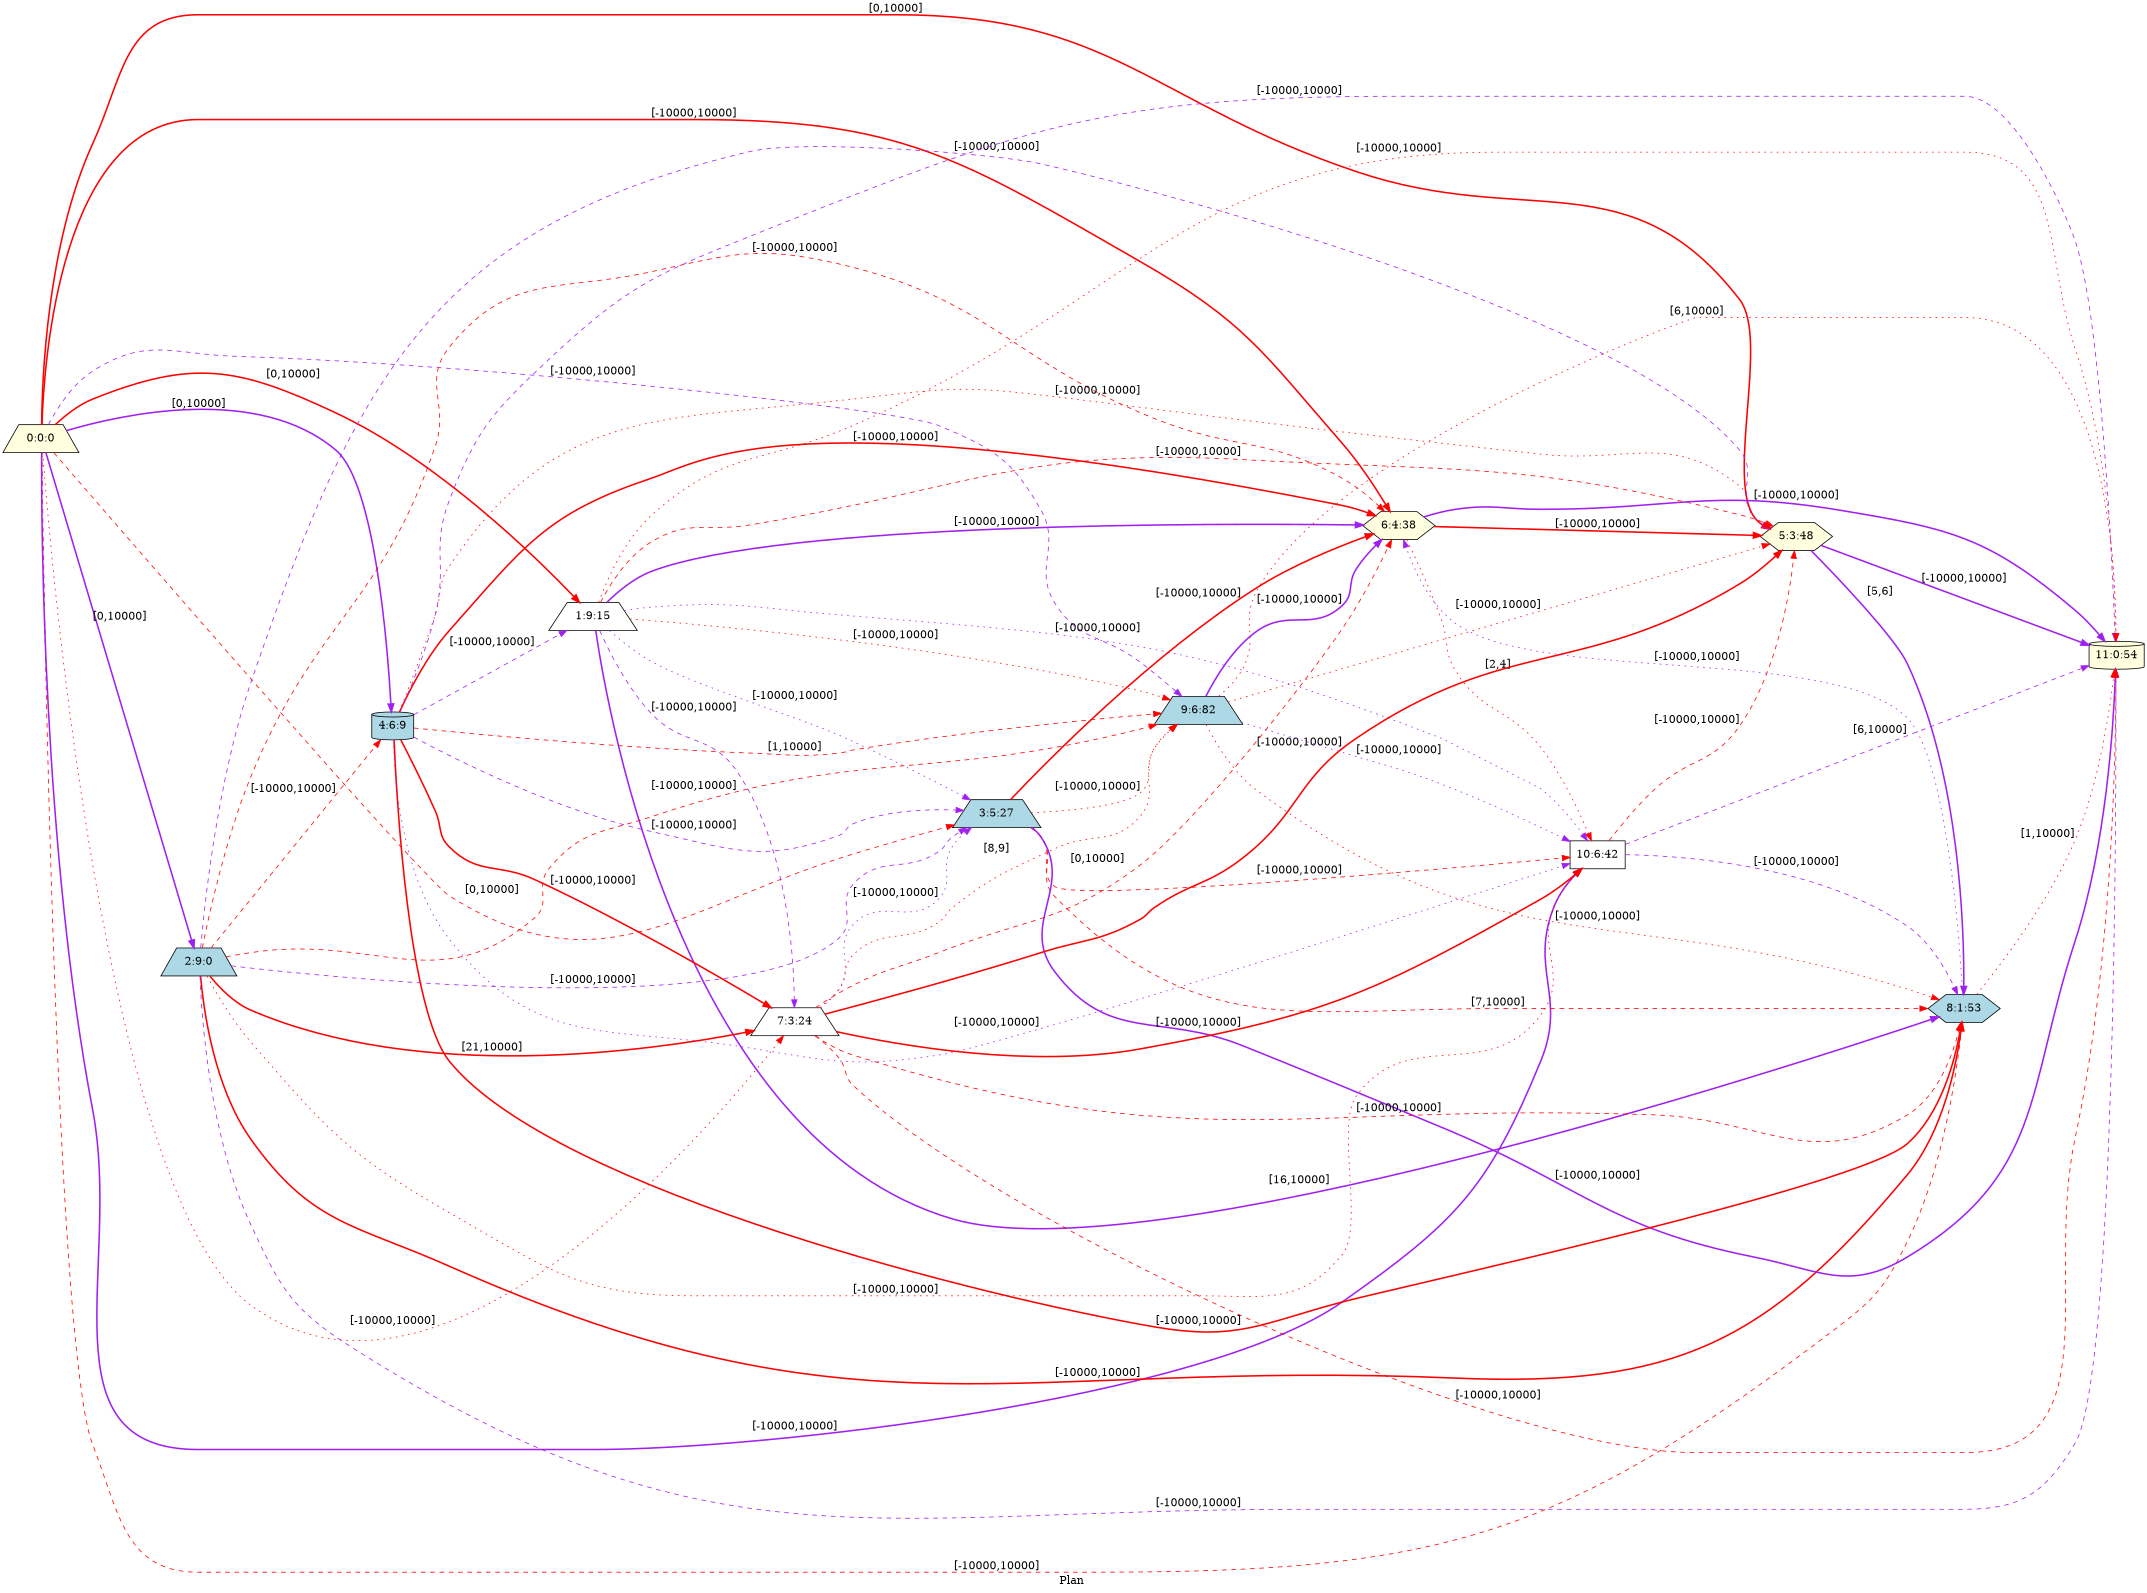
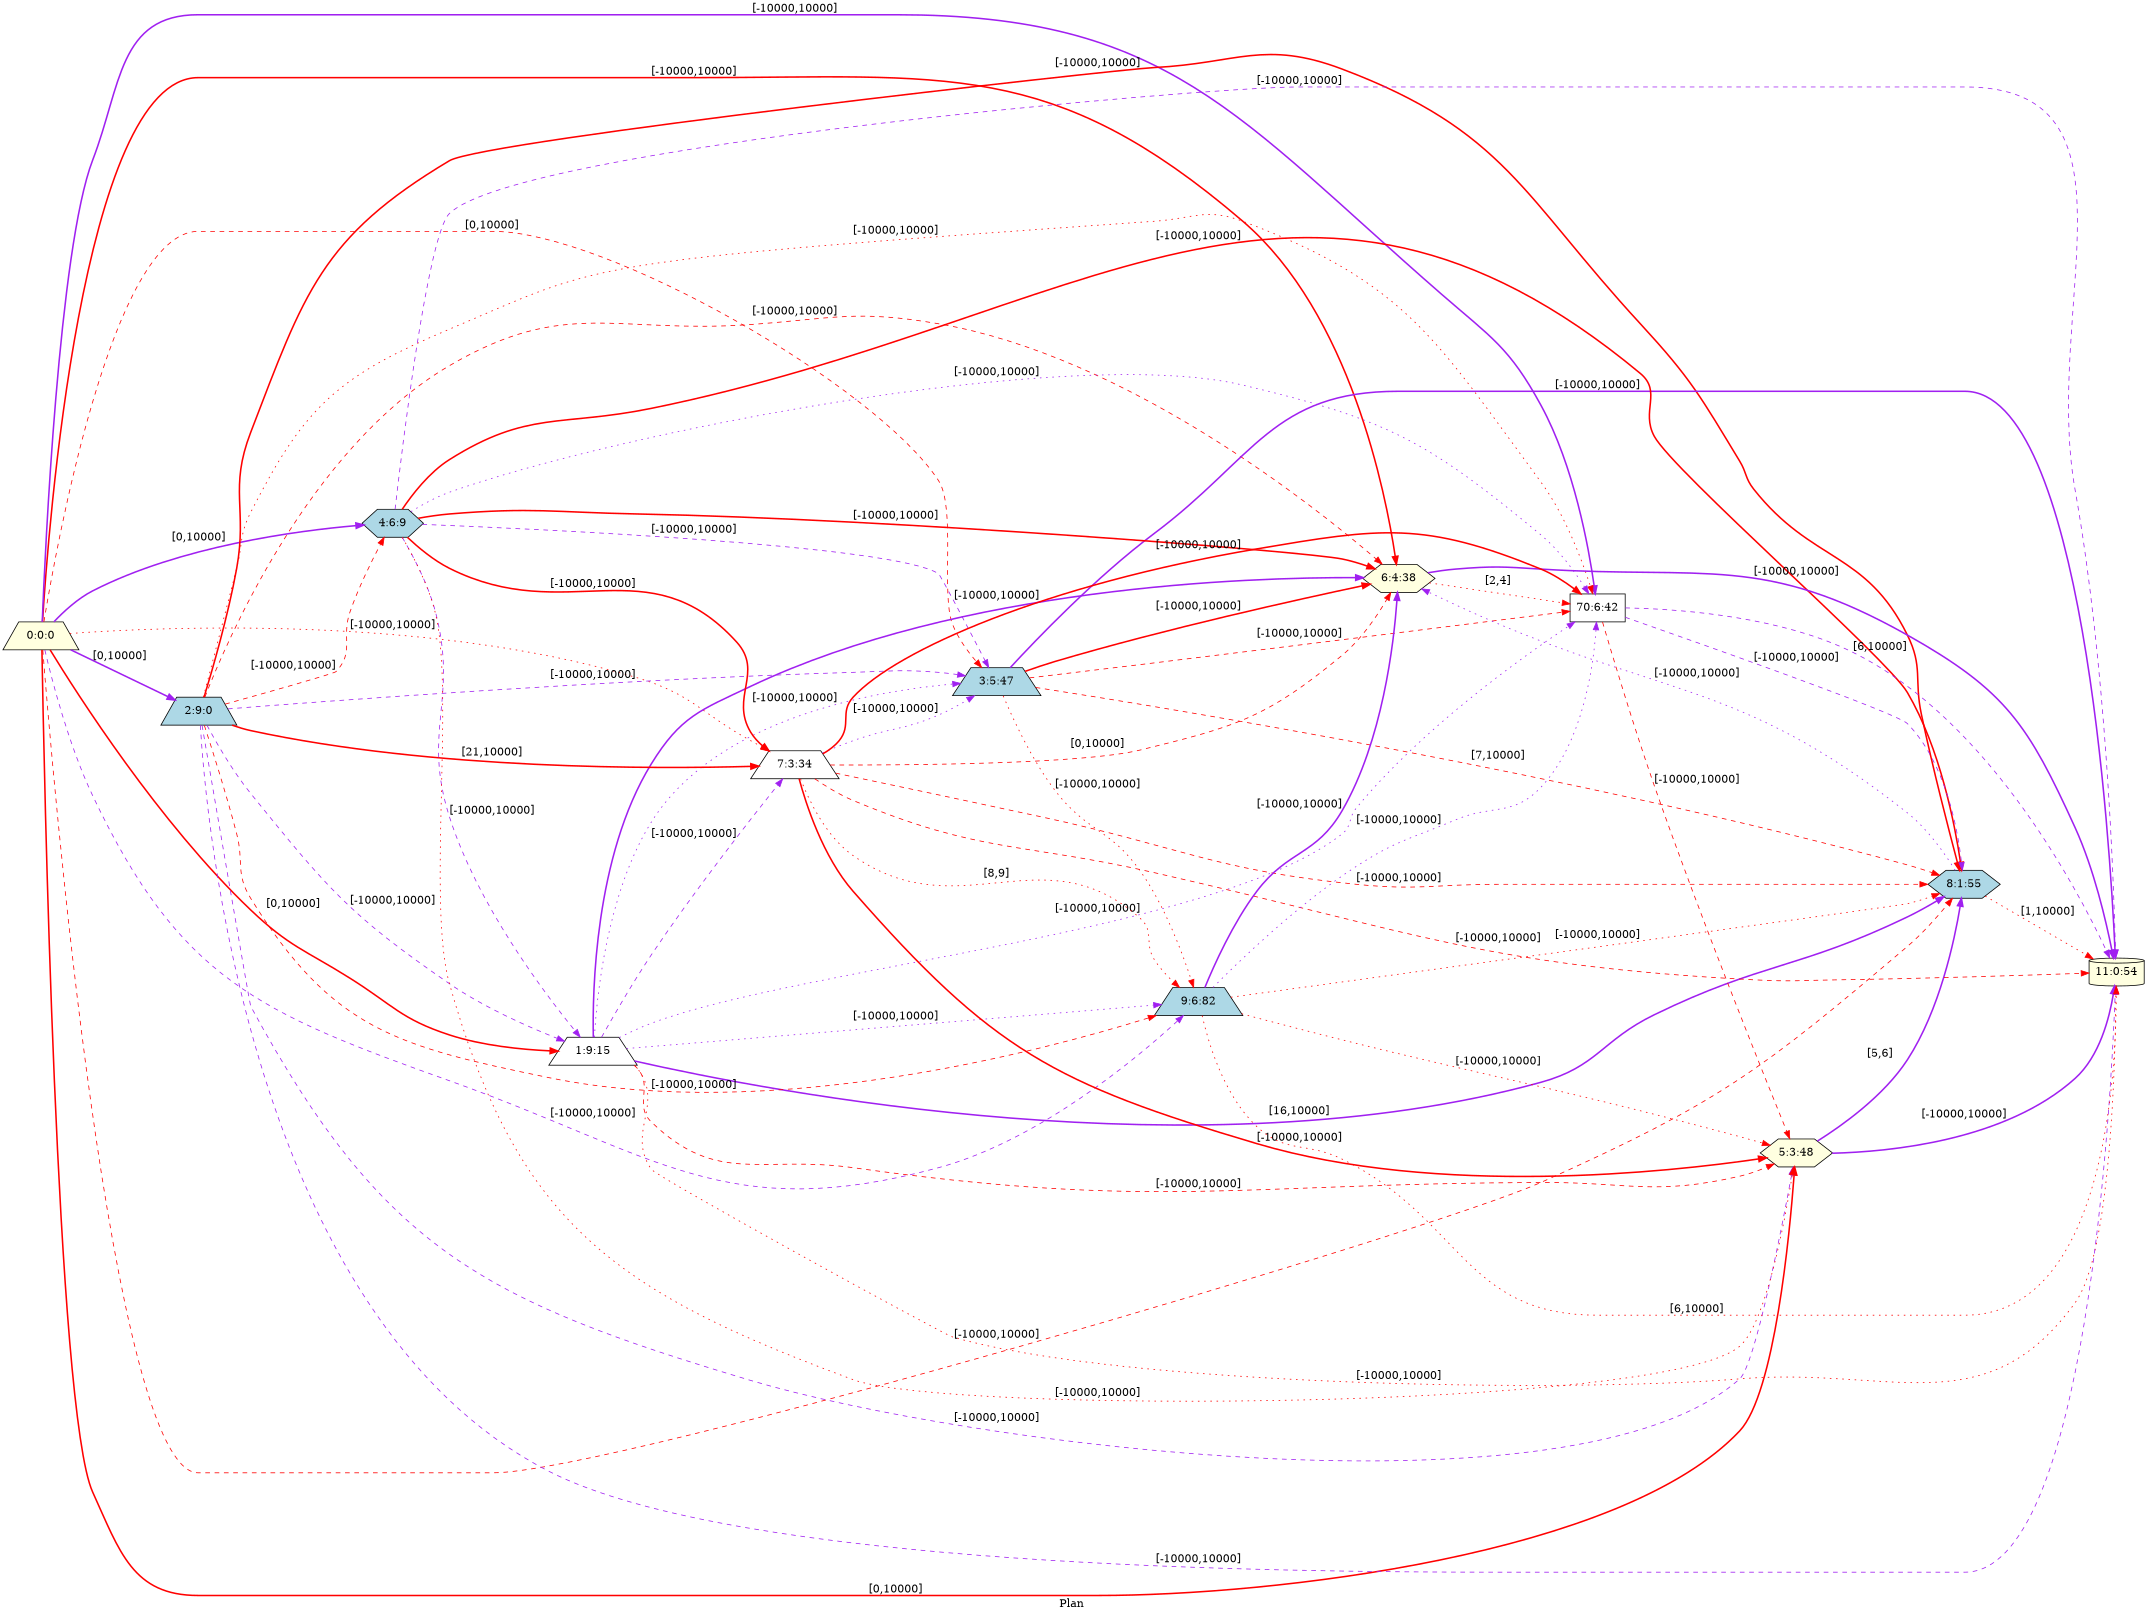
  digraph {
    fldt=0.525455
    label="Plan "
    nodesep=.45
    rankdir=LR
    node [fillcolor=lightblue shape=trapezium style=filled]
    edge [color=red style=dashed]
    "0:0:0" [fillcolor=lightyellow]
    "1:9:15" [fillcolor=white]
    "2:9:0"
-   "3:5:27"
-   "4:6:9" [shape=cylinder]
+   "3:5:27" [label="3:5:47"]
+   "4:6:9" [shape=hexagon]
    "5:3:48" [fillcolor=lightyellow shape=hexagon]
    "6:4:38" [fillcolor=lightyellow shape=hexagon]
-   "7:3:24" [fillcolor=white]
-   "8:1:53" [shape=hexagon]
+   "7:3:24" [fillcolor=white label="7:3:34"]
+   "8:1:53" [shape=hexagon label="8:1:55"]
    n10 [label="9:6:82"]
-   "10:6:42" [fillcolor=white shape=box]
+   "10:6:42" [fillcolor=white shape=box label="70:6:42"]
    "11:0:54" [fillcolor=lightyellow shape=cylinder]
    "0:0:0" -> "1:9:15" [label="[0,10000]" style=bold]
    "0:0:0" -> "2:9:0" [color=purple label="[0,10000]" style=bold]
    "0:0:0" -> "3:5:27" [label="[0,10000]"]
    "0:0:0" -> "4:6:9" [color=purple label="[0,10000]" style=bold]
    "0:0:0" -> "5:3:48" [label="[0,10000]" style=bold]
    "0:0:0" -> "6:4:38" [label="[-10000,10000]" style=bold]
    "0:0:0" -> "7:3:24" [label="[-10000,10000]" style=dotted]
    "0:0:0" -> "8:1:53" [label="[-10000,10000]"]
    "0:0:0" -> n10 [color=purple label="[-10000,10000]"]
    "0:0:0" -> "10:6:42" [color=purple label="[-10000,10000]" style=bold]
    "1:9:15" -> "3:5:27" [color=purple label="[-10000,10000]" style=dotted]
    "1:9:15" -> "5:3:48" [label="[-10000,10000]"]
    "1:9:15" -> "6:4:38" [color=purple label="[-10000,10000]" style=bold]
    "1:9:15" -> "7:3:24" [color=purple label="[-10000,10000]"]
    "1:9:15" -> "8:1:53" [color=purple label="[16,10000]" style=bold]
-   "1:9:15" -> n10 [label="[-10000,10000]" style=dotted]
+   "1:9:15" -> n10 [color=purple label="[-10000,10000]" style=dotted]
    "1:9:15" -> "10:6:42" [color=purple label="[-10000,10000]" style=dotted]
    "1:9:15" -> "11:0:54" [label="[-10000,10000]" style=dotted]
+   "2:9:0" -> "1:9:15" [color=purple label="[-10000,10000]"]
    "2:9:0" -> "3:5:27" [color=purple label="[-10000,10000]"]
    "2:9:0" -> "4:6:9" [label="[-10000,10000]"]
    "2:9:0" -> "5:3:48" [color=purple label="[-10000,10000]"]
    "2:9:0" -> "6:4:38" [label="[-10000,10000]"]
    "2:9:0" -> "7:3:24" [label="[21,10000]" style=bold]
    "2:9:0" -> "8:1:53" [label="[-10000,10000]" style=bold]
    "2:9:0" -> n10 [label="[-10000,10000]"]
    "2:9:0" -> "10:6:42" [label="[-10000,10000]" style=dotted]
    "2:9:0" -> "11:0:54" [color=purple label="[-10000,10000]"]
    "3:5:27" -> "6:4:38" [label="[-10000,10000]" style=bold]
    "3:5:27" -> "8:1:53" [label="[7,10000]"]
    "3:5:27" -> n10 [label="[-10000,10000]" style=dotted]
    "3:5:27" -> "10:6:42" [label="[-10000,10000]"]
    "3:5:27" -> "11:0:54" [color=purple label="[-10000,10000]" style=bold]
    "4:6:9" -> "1:9:15" [color=purple label="[-10000,10000]"]
    "4:6:9" -> "3:5:27" [color=purple label="[-10000,10000]"]
    "4:6:9" -> "5:3:48" [label="[-10000,10000]" style=dotted]
    "4:6:9" -> "6:4:38" [label="[-10000,10000]" style=bold]
    "4:6:9" -> "7:3:24" [label="[-10000,10000]" style=bold]
    "4:6:9" -> "8:1:53" [label="[-10000,10000]" style=bold]
-   "4:6:9" -> n10 [label="[1,10000]"]
    "4:6:9" -> "10:6:42" [color=purple label="[-10000,10000]" style=dotted]
    "4:6:9" -> "11:0:54" [color=purple label="[-10000,10000]"]
    "5:3:48" -> "8:1:53" [color=purple label="[5,6]" style=bold]
    "5:3:48" -> "11:0:54" [color=purple label="[-10000,10000]" style=bold]
-   "6:4:38" -> "5:3:48" [label="[-10000,10000]" style=bold]
    "6:4:38" -> "10:6:42" [label="[2,4]" style=dotted]
    "6:4:38" -> "11:0:54" [color=purple label="[-10000,10000]" style=bold]
    "7:3:24" -> "3:5:27" [color=purple label="[-10000,10000]" style=dotted]
    "7:3:24" -> "5:3:48" [label="[-10000,10000]" style=bold]
    "7:3:24" -> "6:4:38" [label="[0,10000]"]
    "7:3:24" -> "8:1:53" [label="[-10000,10000]"]
    "7:3:24" -> n10 [label="[8,9]" style=dotted]
    "7:3:24" -> "10:6:42" [label="[-10000,10000]" style=bold]
    "7:3:24" -> "11:0:54" [label="[-10000,10000]"]
    "8:1:53" -> "6:4:38" [color=purple label="[-10000,10000]" style=dotted]
    "8:1:53" -> "11:0:54" [label="[1,10000]" style=dotted]
    n10 -> "5:3:48" [label="[-10000,10000]" style=dotted]
    n10 -> "6:4:38" [color=purple label="[-10000,10000]" style=bold]
    n10 -> "8:1:53" [label="[-10000,10000]" style=dotted]
    n10 -> "10:6:42" [color=purple label="[-10000,10000]" style=dotted]
    n10 -> "11:0:54" [label="[6,10000]" style=dotted]
    "10:6:42" -> "5:3:48" [label="[-10000,10000]"]
    "10:6:42" -> "8:1:53" [color=purple label="[-10000,10000]"]
    "10:6:42" -> "11:0:54" [color=purple label="[6,10000]"]
  }
